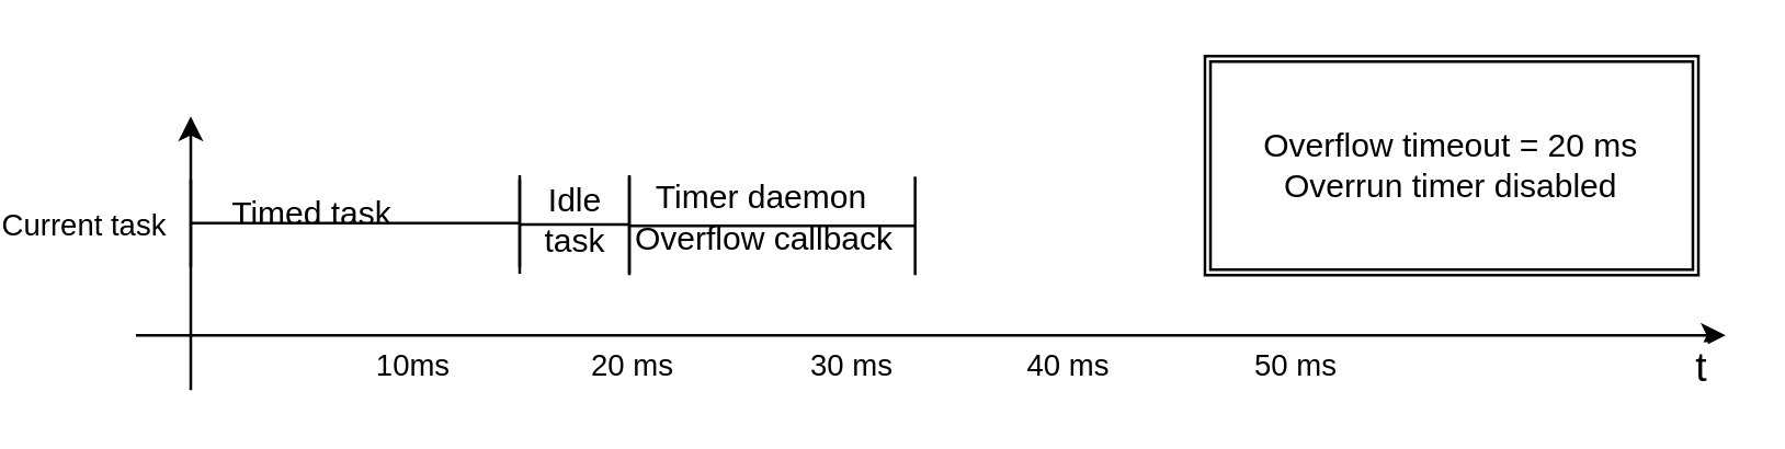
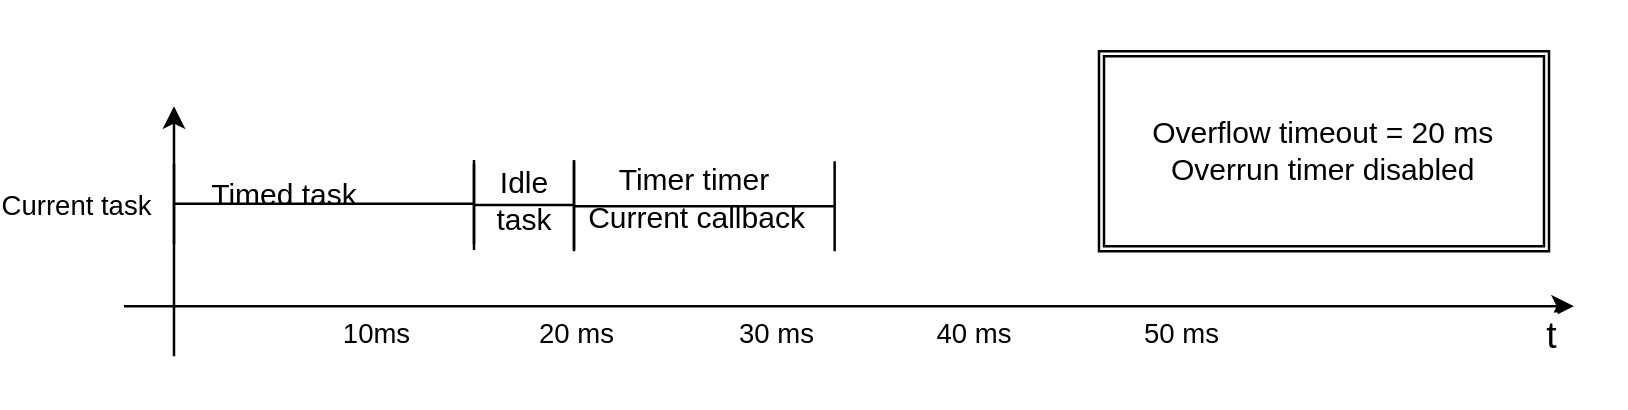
  <mxCell id="0" />
  <mxCell id="1" parent="0" />
  <mxCell id="2" value="" style="endArrow=classic;html=1;" edge="1" parent="1"><mxGeometry width="50" height="50" relative="1" as="geometry"><mxPoint x="20" y="122" as="sourcePoint" /><mxPoint x="600" y="122" as="targetPoint" /></mxGeometry></mxCell>
  <mxCell id="3" value="10ms" style="edgeLabel;html=1;align=center;verticalAlign=middle;resizable=0;points=[];" vertex="1" connectable="0" parent="2"><mxGeometry x="-0.521" y="-1" relative="1" as="geometry"><mxPoint x="-38.8" y="9" as="offset" /></mxGeometry></mxCell>
  <mxCell id="4" value="20 ms&lt;br&gt;" style="edgeLabel;html=1;align=center;verticalAlign=middle;resizable=0;points=[];" vertex="1" connectable="0" parent="2"><mxGeometry x="-0.103" y="1" relative="1" as="geometry"><mxPoint x="-80" y="11" as="offset" /></mxGeometry></mxCell>
  <mxCell id="5" value="30 ms&lt;br&gt;" style="edgeLabel;html=1;align=center;verticalAlign=middle;resizable=0;points=[];" vertex="1" connectable="0" parent="2"><mxGeometry x="-0.105" y="-1" relative="1" as="geometry"><mxPoint y="9" as="offset" /></mxGeometry></mxCell>
  <mxCell id="6" value="40 ms&lt;br&gt;" style="edgeLabel;html=1;align=center;verticalAlign=middle;resizable=0;points=[];" vertex="1" connectable="0" parent="2"><mxGeometry x="0.17" relative="1" as="geometry"><mxPoint y="10" as="offset" /></mxGeometry></mxCell>
  <mxCell id="7" value="50 ms" style="edgeLabel;html=1;align=center;verticalAlign=middle;resizable=0;points=[];" vertex="1" connectable="0" parent="2"><mxGeometry x="0.455" y="-1" relative="1" as="geometry"><mxPoint y="9" as="offset" /></mxGeometry></mxCell>
  <mxCell id="8" value="&lt;font style=&quot;font-size: 15px&quot;&gt;t&lt;/font&gt;" style="edgeLabel;html=1;align=center;verticalAlign=middle;resizable=0;points=[];" vertex="1" connectable="0" parent="2"><mxGeometry x="0.965" relative="1" as="geometry"><mxPoint y="10" as="offset" /></mxGeometry></mxCell>
  <mxCell id="9" value="" style="endArrow=classic;html=1;" edge="1" parent="1"><mxGeometry width="50" height="50" relative="1" as="geometry"><mxPoint x="40" y="142" as="sourcePoint" /><mxPoint x="40" y="42" as="targetPoint" /></mxGeometry></mxCell>
  <mxCell id="10" value="Current task" style="edgeLabel;html=1;align=center;verticalAlign=middle;resizable=0;points=[];" vertex="1" connectable="0" parent="9"><mxGeometry x="0.127" y="1" relative="1" as="geometry"><mxPoint x="-39" y="-4.61" as="offset" /></mxGeometry></mxCell>
  <mxCell id="11" value="" style="shape=crossbar;whiteSpace=wrap;html=1;rounded=1;" vertex="1" parent="1"><mxGeometry x="40" y="65" width="120" height="32" as="geometry" /></mxCell>
  <mxCell id="12" value="Timed task" style="text;html=1;align=center;verticalAlign=middle;resizable=0;points=[];autosize=1;" vertex="1" parent="11"><mxGeometry x="8.923" y="3" width="70" height="20" as="geometry" /></mxCell>
  <mxCell id="13" value="" style="shape=crossbar;whiteSpace=wrap;html=1;rounded=1;" vertex="1" parent="1"><mxGeometry x="160" y="63.5" width="40" height="36" as="geometry" /></mxCell>
  <mxCell id="14" value="Idle&lt;br&gt;task" style="text;html=1;align=center;verticalAlign=middle;resizable=0;points=[];autosize=1;" vertex="1" parent="13"><mxGeometry x="0.004" y="1.5" width="40" height="30" as="geometry" /></mxCell>
  <mxCell id="15" value="" style="shape=crossbar;whiteSpace=wrap;html=1;rounded=1;" vertex="1" parent="1"><mxGeometry x="200" y="64" width="104.259" height="36" as="geometry" /></mxCell>
- <mxCell id="16" value="Overflow callback" style="text;html=1;align=center;verticalAlign=middle;resizable=0;points=[];autosize=1;" vertex="1" parent="15"><mxGeometry x="-5.741" y="13" width="110" height="20" as="geometry" /></mxCell>
- <mxCell id="17" value="Timer daemon&lt;br&gt;" style="text;html=1;align=center;verticalAlign=middle;resizable=0;points=[];autosize=1;" vertex="1" parent="15"><mxGeometry x="2.815" y="-2" width="90" height="20" as="geometry" /></mxCell>
+ <mxCell id="16" value="Current callback" style="text;html=1;align=center;verticalAlign=middle;resizable=0;points=[];autosize=1;" vertex="1" parent="15"><mxGeometry x="-5.741" y="13" width="110" height="20" as="geometry" /></mxCell>
+ <mxCell id="17" value="Timer timer&lt;br&gt;" style="text;html=1;align=center;verticalAlign=middle;resizable=0;points=[];autosize=1;" vertex="1" parent="15"><mxGeometry x="2.815" y="-2" width="90" height="20" as="geometry" /></mxCell>
  <mxCell id="18" value="Overflow&amp;nbsp;timeout = 20 ms&lt;br&gt;Overrun timer disabled" style="shape=ext;double=1;rounded=0;whiteSpace=wrap;html=1;" vertex="1" parent="1"><mxGeometry x="410" y="20" width="180" height="80" as="geometry" /></mxCell>
